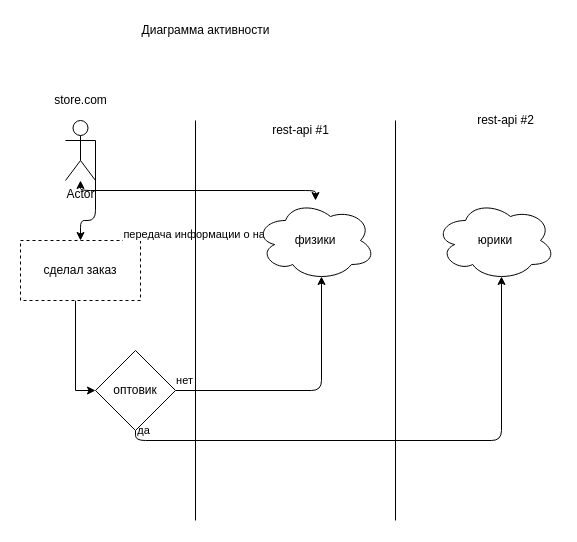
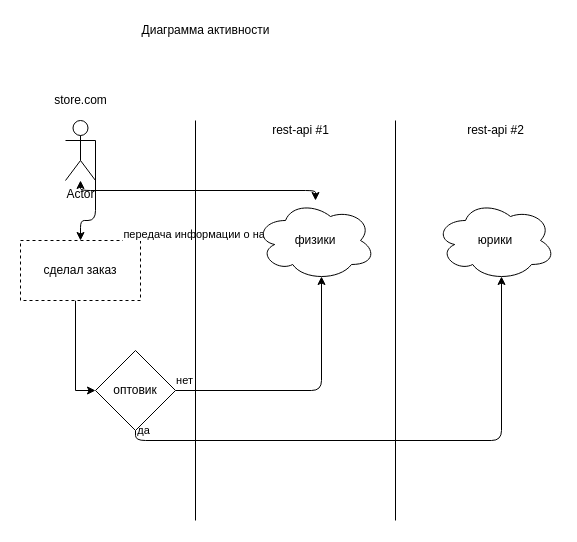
  <mxCell id="0" />
  <mxCell id="1" parent="0" />
  <mxCell id="2" style="edgeStyle=elbowEdgeStyle;rounded=1;sketch=0;orthogonalLoop=1;jettySize=auto;elbow=vertical;html=1;exitX=1;exitY=0.333;exitDx=0;exitDy=0;exitPerimeter=0;entryX=0.5;entryY=0;entryDx=0;entryDy=0;" edge="1" parent="1" source="3" target="5"><mxGeometry relative="1" as="geometry"><Array as="points"><mxPoint x="115" y="220" /><mxPoint x="145" y="140" /><mxPoint x="165" y="160" /><mxPoint x="125" y="220" /><mxPoint x="95" y="140" /><mxPoint x="125" y="200" /></Array></mxGeometry></mxCell>
  <mxCell id="3" value="Actor" style="shape=umlActor;verticalLabelPosition=bottom;verticalAlign=top;html=1;outlineConnect=0;" vertex="1" parent="1"><mxGeometry x="65" y="120" width="30" height="60" as="geometry" /></mxCell>
  <mxCell id="4" style="edgeStyle=elbowEdgeStyle;rounded=0;orthogonalLoop=1;jettySize=auto;html=1;entryX=0;entryY=0.5;entryDx=0;entryDy=0;" edge="1" parent="1" source="5" target="8"><mxGeometry relative="1" as="geometry"><Array as="points"><mxPoint x="75" y="330" /><mxPoint x="105" y="390" /><mxPoint x="85" y="390" /><mxPoint x="75" y="330" /></Array></mxGeometry></mxCell>
  <mxCell id="5" value="сделал заказ" style="rounded=0;whiteSpace=wrap;html=1;dashed=1;" vertex="1" parent="1"><mxGeometry x="20" y="240" width="120" height="60" as="geometry" /></mxCell>
  <mxCell id="6" value="нет" style="edgeStyle=elbowEdgeStyle;rounded=1;orthogonalLoop=1;jettySize=auto;html=1;entryX=0.55;entryY=0.95;entryDx=0;entryDy=0;entryPerimeter=0;sketch=0;" edge="1" parent="1" source="8" target="10"><mxGeometry x="-0.931" y="10" relative="1" as="geometry"><Array as="points"><mxPoint x="321" y="340" /><mxPoint x="205" y="350" /><mxPoint x="315" y="310" /></Array><mxPoint as="offset" /></mxGeometry></mxCell>
  <mxCell id="7" value="да" style="edgeStyle=elbowEdgeStyle;rounded=1;sketch=0;orthogonalLoop=1;jettySize=auto;elbow=vertical;html=1;entryX=0.55;entryY=0.95;entryDx=0;entryDy=0;entryPerimeter=0;" edge="1" parent="1" source="8" target="11"><mxGeometry x="-0.933" y="10" relative="1" as="geometry"><Array as="points"><mxPoint x="295" y="440" /></Array><mxPoint as="offset" /></mxGeometry></mxCell>
  <mxCell id="8" value="оптовик" style="rhombus;whiteSpace=wrap;html=1;" vertex="1" parent="1"><mxGeometry x="95" y="350" width="80" height="80" as="geometry" /></mxCell>
  <mxCell id="9" value="передача информации о наличии товара" style="edgeStyle=elbowEdgeStyle;rounded=1;sketch=0;orthogonalLoop=1;jettySize=auto;elbow=vertical;html=1;startArrow=classic;startFill=1;" edge="1" parent="1" source="10" target="3"><mxGeometry x="-0.241" y="44" relative="1" as="geometry"><mxPoint as="offset" /></mxGeometry></mxCell>
  <mxCell id="10" value="физики" style="ellipse;shape=cloud;whiteSpace=wrap;html=1;" vertex="1" parent="1"><mxGeometry x="255" y="200" width="120" height="80" as="geometry" /></mxCell>
  <mxCell id="11" value="юрики" style="ellipse;shape=cloud;whiteSpace=wrap;html=1;" vertex="1" parent="1"><mxGeometry x="435" y="200" width="120" height="80" as="geometry" /></mxCell>
  <mxCell id="12" value="" style="endArrow=none;html=1;" edge="1" parent="1"><mxGeometry width="50" height="50" relative="1" as="geometry"><mxPoint x="195" y="520" as="sourcePoint" /><mxPoint x="195" y="120" as="targetPoint" /></mxGeometry></mxCell>
  <mxCell id="13" value="" style="endArrow=none;html=1;" edge="1" parent="1"><mxGeometry width="50" height="50" relative="1" as="geometry"><mxPoint x="395" y="520" as="sourcePoint" /><mxPoint x="395" y="120" as="targetPoint" /></mxGeometry></mxCell>
  <mxCell id="14" value="store.com" style="text;html=1;align=center;verticalAlign=middle;resizable=0;points=[];autosize=1;" vertex="1" parent="1"><mxGeometry x="45" y="90" width="70" height="20" as="geometry" /></mxCell>
  <mxCell id="15" value="rest-api #1" style="text;html=1;align=center;verticalAlign=middle;resizable=0;points=[];autosize=1;" vertex="1" parent="1"><mxGeometry x="265" y="120" width="70" height="20" as="geometry" /></mxCell>
- <mxCell id="16" value="rest-api #2" style="text;html=1;align=center;verticalAlign=middle;resizable=0;points=[];autosize=1;" vertex="1" parent="1"><mxGeometry x="470" y="110" width="70" height="20" as="geometry" /></mxCell>
+ <mxCell id="16" value="rest-api #2" style="text;html=1;align=center;verticalAlign=middle;resizable=0;points=[];autosize=1;" vertex="1" parent="1"><mxGeometry x="460" y="120" width="70" height="20" as="geometry" /></mxCell>
  <mxCell id="17" value="Диаграмма активности&lt;br&gt;" style="text;html=1;align=center;verticalAlign=middle;resizable=0;points=[];autosize=1;" vertex="1" parent="1"><mxGeometry x="135" y="20" width="140" height="20" as="geometry" /></mxCell>
